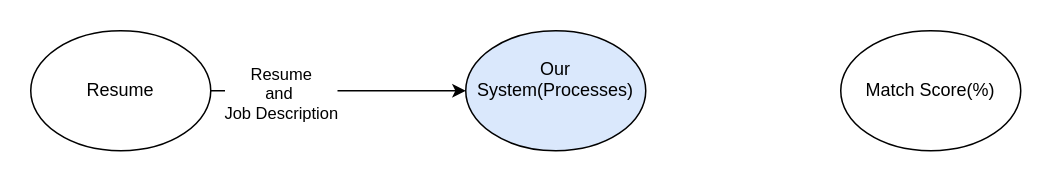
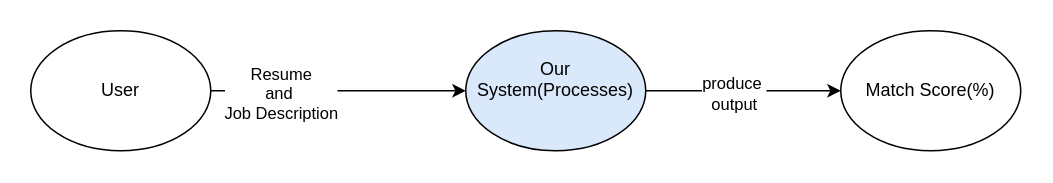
  <mxCell id="0" />
  <mxCell id="1" parent="0" />
  <mxCell id="2" style="edgeStyle=orthogonalEdgeStyle;rounded=0;orthogonalLoop=1;jettySize=auto;html=1;entryX=0;entryY=0.5;entryDx=0;entryDy=0;" edge="1" parent="1" source="4" target="7"><mxGeometry relative="1" as="geometry" /></mxCell>
  <mxCell id="3" value="Resume&lt;br&gt;and&amp;nbsp;&lt;br&gt;Job Description" style="edgeLabel;html=1;align=center;verticalAlign=middle;resizable=0;points=[];" vertex="1" connectable="0" parent="2"><mxGeometry x="-0.46" y="-1" relative="1" as="geometry"><mxPoint as="offset" /></mxGeometry></mxCell>
- <mxCell id="4" value="Resume" style="ellipse;whiteSpace=wrap;html=1;" vertex="1" parent="1"><mxGeometry x="20" y="20" width="120" height="80" as="geometry" /></mxCell>
+ <mxCell id="4" value="User" style="ellipse;whiteSpace=wrap;html=1;" vertex="1" parent="1"><mxGeometry x="20" y="20" width="120" height="80" as="geometry" /></mxCell>
+ <mxCell id="5" value="" style="edgeStyle=orthogonalEdgeStyle;rounded=0;orthogonalLoop=1;jettySize=auto;html=1;" edge="1" parent="1" source="7" target="8"><mxGeometry relative="1" as="geometry" /></mxCell>
+ <mxCell id="6" value="produce&amp;nbsp;&lt;br&gt;output" style="edgeLabel;html=1;align=center;verticalAlign=middle;resizable=0;points=[];" vertex="1" connectable="0" parent="5"><mxGeometry x="-0.105" y="-1" relative="1" as="geometry"><mxPoint as="offset" /></mxGeometry></mxCell>
  <mxCell id="7" value="Our System(Processes)&lt;div&gt;&lt;br&gt;&lt;/div&gt;" style="ellipse;whiteSpace=wrap;html=1;fillColor=#dae8fc;" vertex="1" parent="1"><mxGeometry x="310" y="20" width="120" height="80" as="geometry" /></mxCell>
  <mxCell id="8" value="Match Score(%)" style="ellipse;whiteSpace=wrap;html=1;" vertex="1" parent="1"><mxGeometry x="560" y="20" width="120" height="80" as="geometry" /></mxCell>
